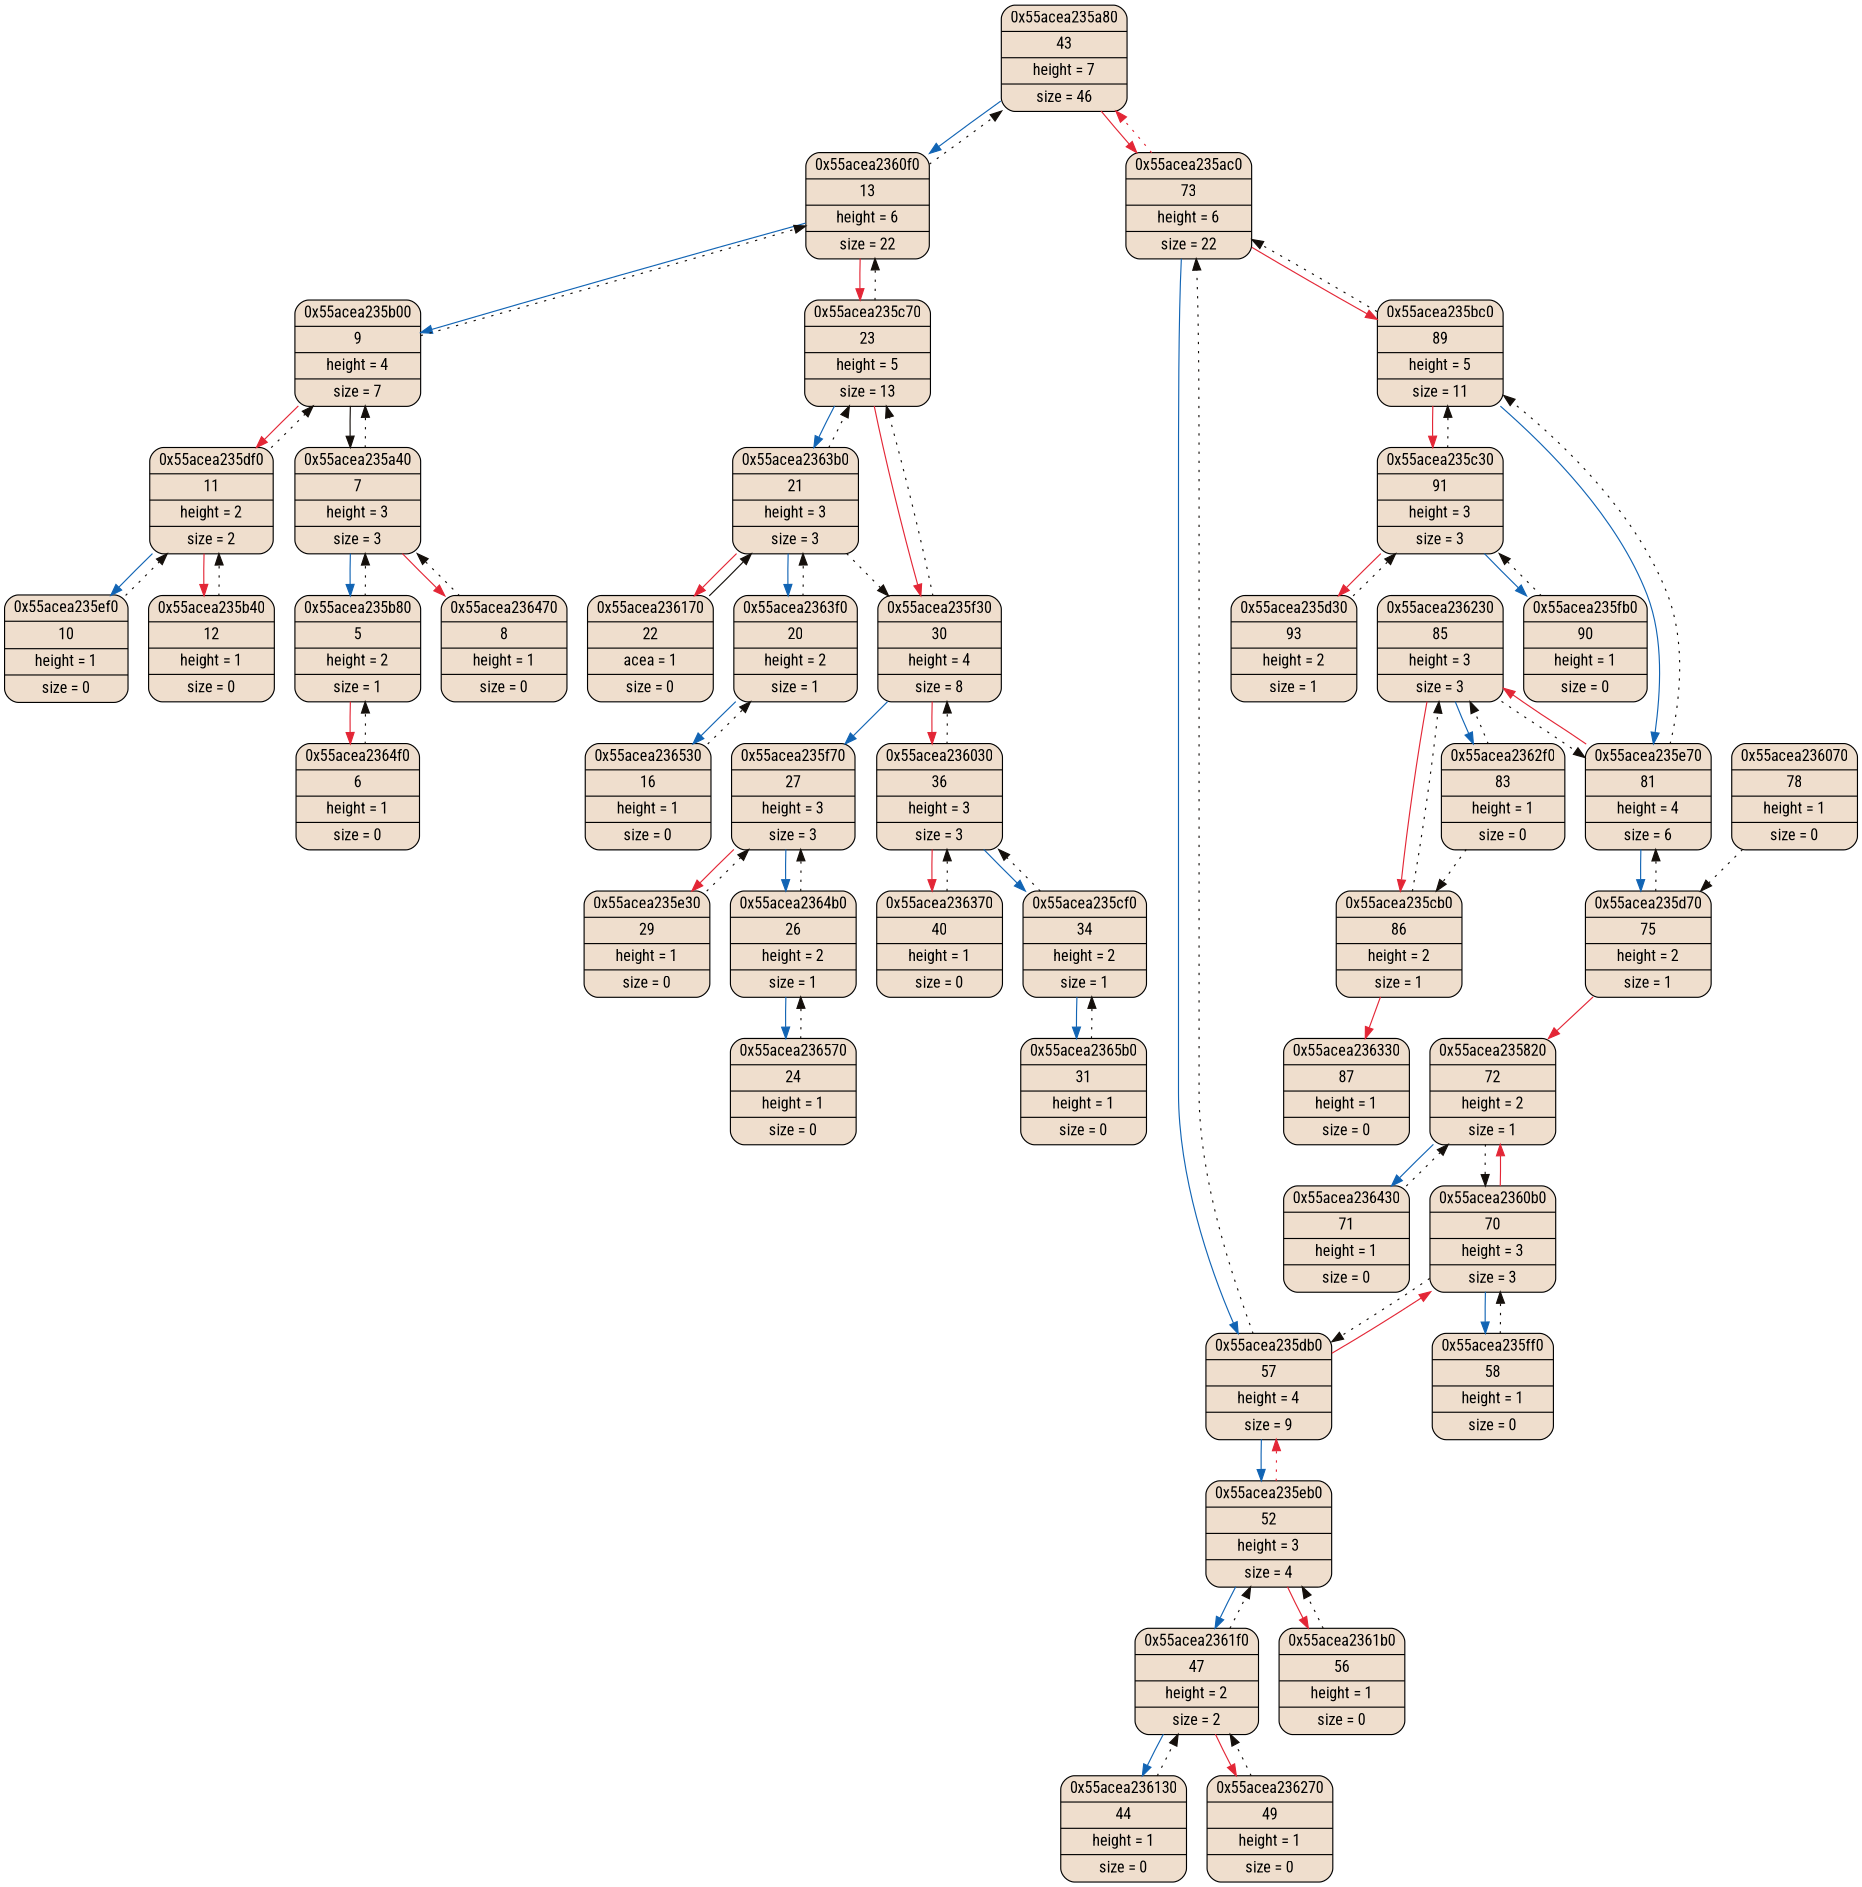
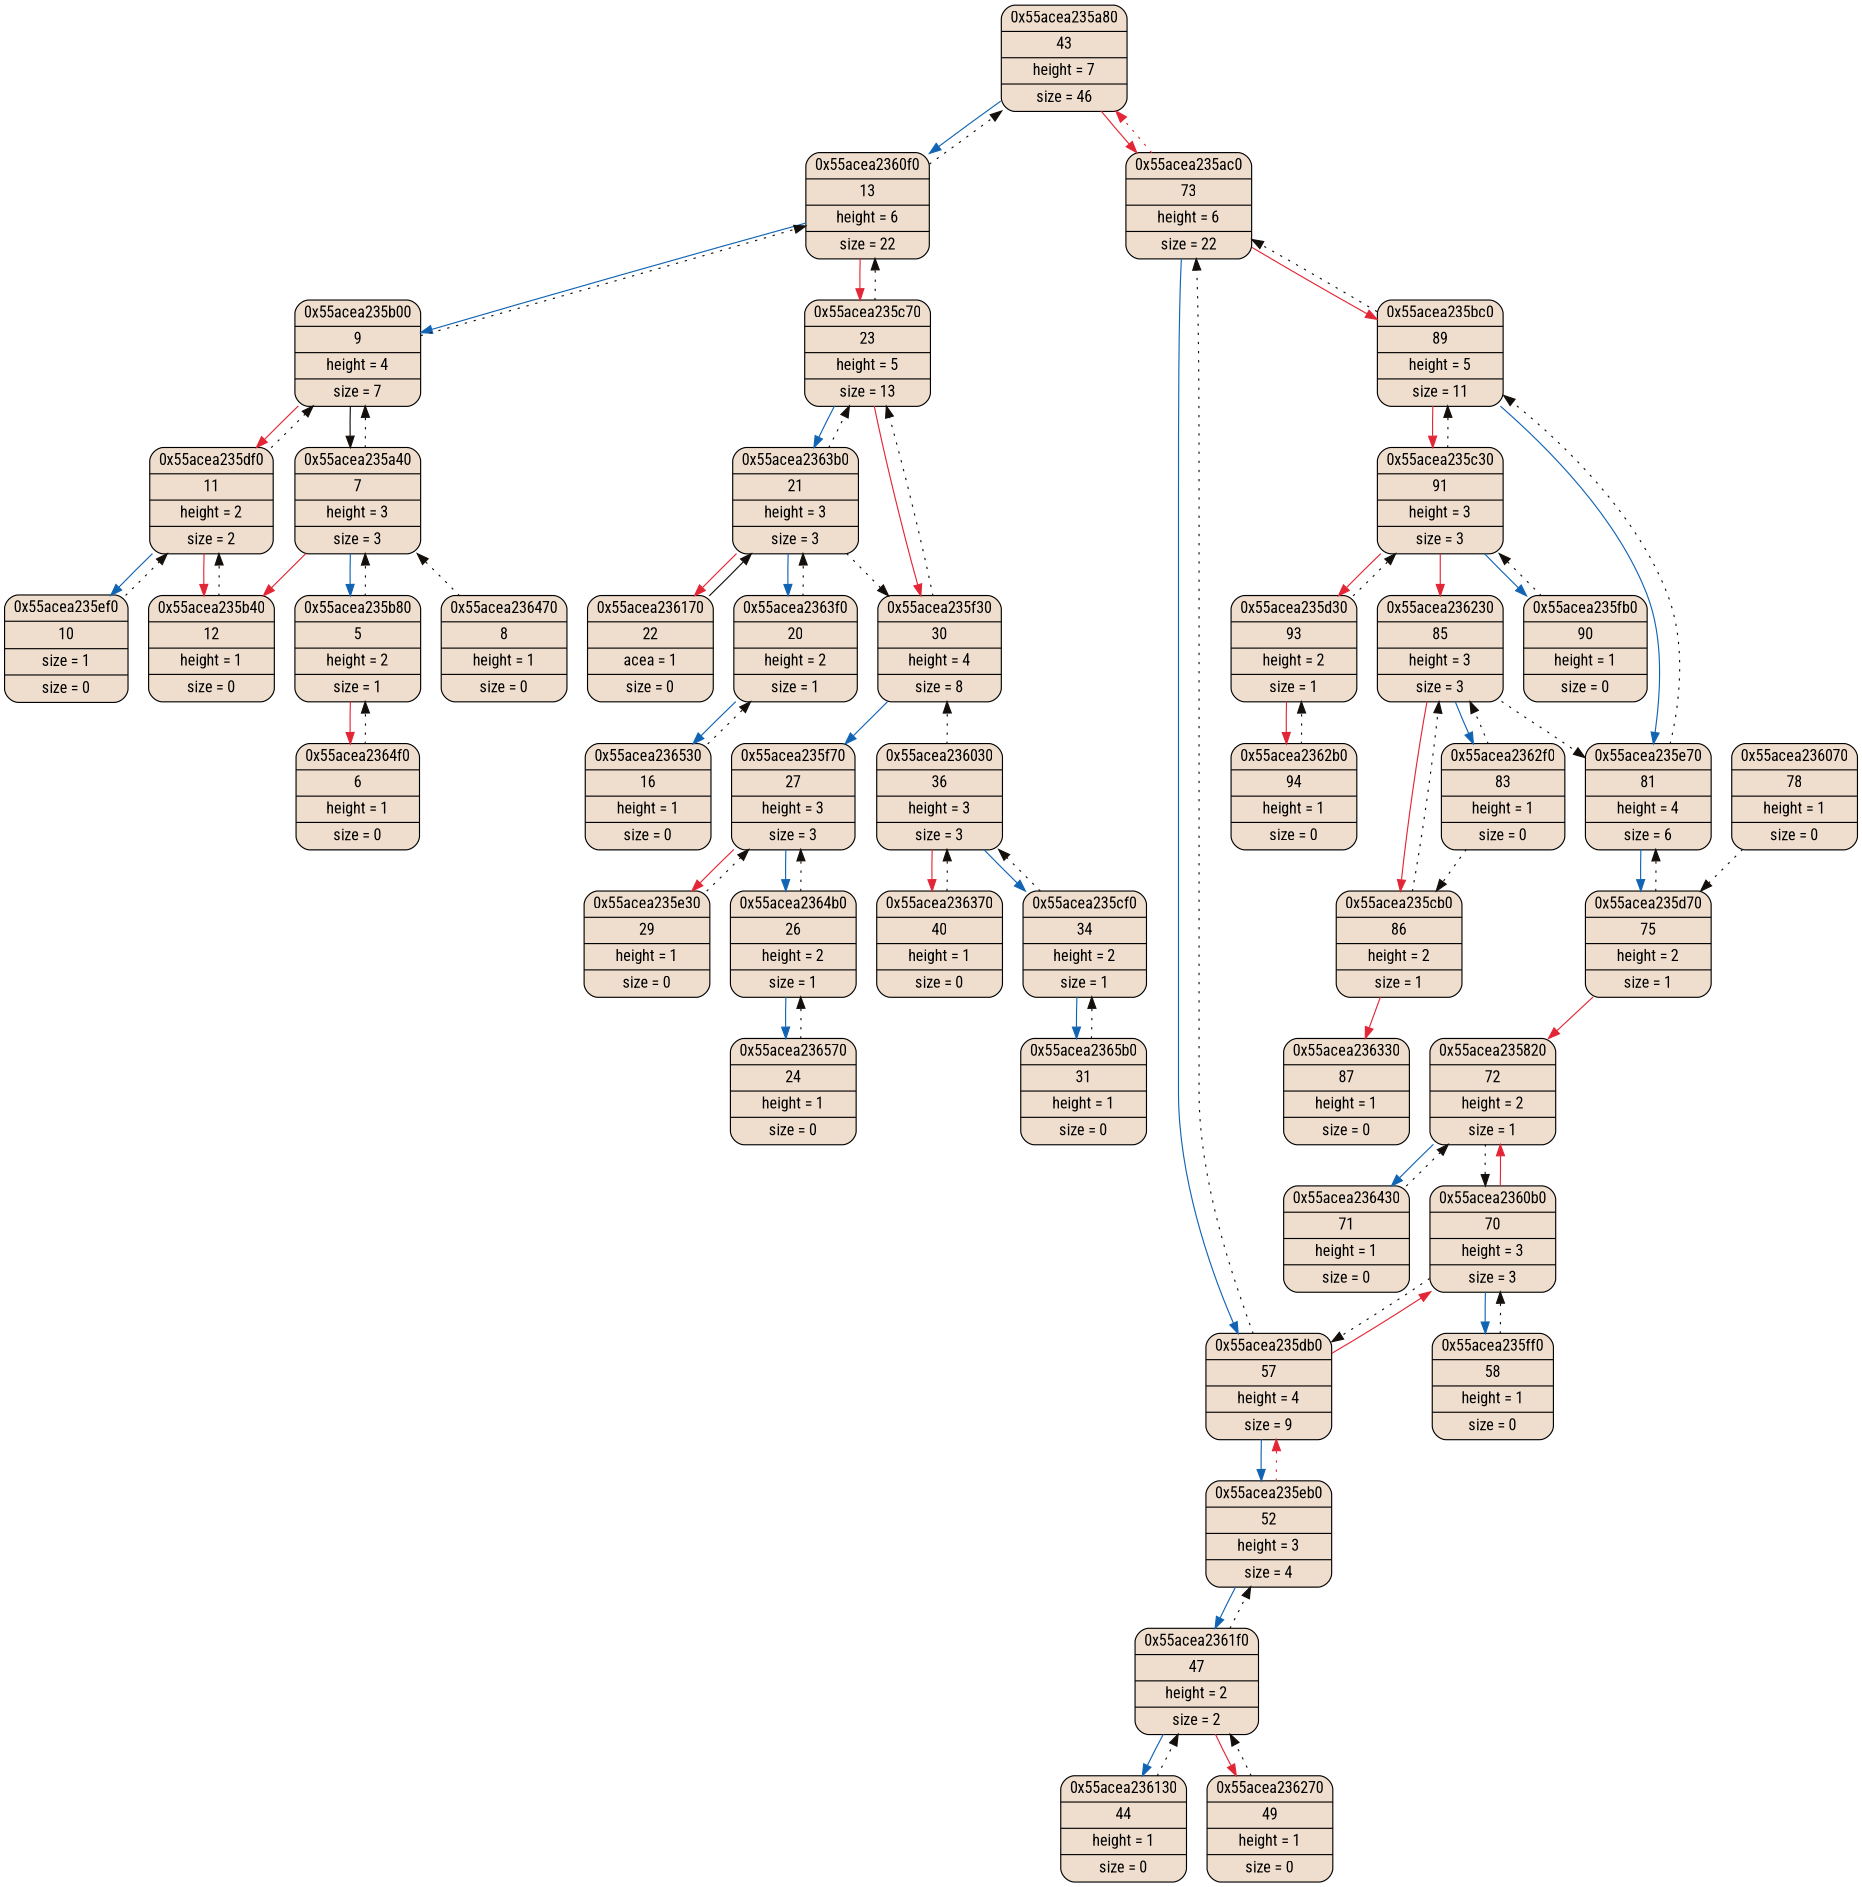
  digraph {
    fontname="Roboto Condensed"
    node [fillcolor="#EFDECD" fontname="Roboto Condensed" shape=Mrecord style=filled]
    edge [color="#140F0B" fontname="Roboto Condensed"]
    n1 [label="{{0x55acea235a80} | {43} | {height = 7} | {size = 46}}"]
    n2 [label="{{0x55acea2360f0} | {13} | {height = 6} | {size = 22}}"]
    n3 [label="{{0x55acea235ac0} | {73} | {height = 6} | {size = 22}}"]
    n4 [label="{{0x55acea235b00} | {9} | {height = 4} | {size = 7}}"]
    n5 [label="{{0x55acea235c70} | {23} | {height = 5} | {size = 13}}"]
    n6 [label="{{0x55acea235db0} | {57} | {height = 4} | {size = 9}}"]
    n7 [label="{{0x55acea235bc0} | {89} | {height = 5} | {size = 11}}"]
    n8 [label="{{0x55acea235a40} | {7} | {height = 3} | {size = 3}}"]
    n9 [label="{{0x55acea235df0} | {11} | {height = 2} | {size = 2}}"]
    n10 [label="{{0x55acea2363b0} | {21} | {height = 3} | {size = 3}}"]
    n11 [label="{{0x55acea235f30} | {30} | {height = 4} | {size = 8}}"]
    n12 [label="{{0x55acea235b80} | {5} | {height = 2} | {size = 1}}"]
    n13 [label="{{0x55acea236470} | {8} | {height = 1} | {size = 0}}"]
-   n14 [label="{{0x55acea235ef0} | {10} | {height = 1} | {size = 0}}"]
+   n14 [label="{{0x55acea235ef0} | {10} | {size = 1} | {size = 0}}"]
    n15 [label="{{0x55acea235b40} | {12} | {height = 1} | {size = 0}}"]
    n16 [label="{{0x55acea2364f0} | {6} | {height = 1} | {size = 0}}"]
    n17 [label="{{0x55acea2363f0} | {20} | {height = 2} | {size = 1}}"]
    n18 [label="{{0x55acea236170} | {22} | {acea = 1} | {size = 0}}"]
    n19 [label="{{0x55acea235f70} | {27} | {height = 3} | {size = 3}}"]
    n20 [label="{{0x55acea236030} | {36} | {height = 3} | {size = 3}}"]
    n21 [label="{{0x55acea236530} | {16} | {height = 1} | {size = 0}}"]
    n22 [label="{{0x55acea2364b0} | {26} | {height = 2} | {size = 1}}"]
    n23 [label="{{0x55acea235e30} | {29} | {height = 1} | {size = 0}}"]
    n24 [label="{{0x55acea235cf0} | {34} | {height = 2} | {size = 1}}"]
    n25 [label="{{0x55acea236370} | {40} | {height = 1} | {size = 0}}"]
    n26 [label="{{0x55acea236570} | {24} | {height = 1} | {size = 0}}"]
    n27 [label="{{0x55acea2365b0} | {31} | {height = 1} | {size = 0}}"]
    n28 [label="{{0x55acea235eb0} | {52} | {height = 3} | {size = 4}}"]
    n29 [label="{{0x55acea2360b0} | {70} | {height = 3} | {size = 3}}"]
    n30 [label="{{0x55acea235e70} | {81} | {height = 4} | {size = 6}}"]
    n31 [label="{{0x55acea235c30} | {91} | {height = 3} | {size = 3}}"]
    n32 [label="{{0x55acea2361f0} | {47} | {height = 2} | {size = 2}}"]
-   n33 [label="{{0x55acea2361b0} | {56} | {height = 1} | {size = 0}}"]
    n34 [label="{{0x55acea235ff0} | {58} | {height = 1} | {size = 0}}"]
    n35 [label="{{0x55acea235820} | {72} | {height = 2} | {size = 1}}"]
    n36 [label="{{0x55acea236130} | {44} | {height = 1} | {size = 0}}"]
    n37 [label="{{0x55acea236270} | {49} | {height = 1} | {size = 0}}"]
    n38 [label="{{0x55acea236430} | {71} | {height = 1} | {size = 0}}"]
    n39 [label="{{0x55acea235d70} | {75} | {height = 2} | {size = 1}}"]
    n40 [label="{{0x55acea236230} | {85} | {height = 3} | {size = 3}}"]
    n41 [label="{{0x55acea235fb0} | {90} | {height = 1} | {size = 0}}"]
    n42 [label="{{0x55acea235d30} | {93} | {height = 2} | {size = 1}}"]
    n43 [label="{{0x55acea2362f0} | {83} | {height = 1} | {size = 0}}"]
    n44 [label="{{0x55acea235cb0} | {86} | {height = 2} | {size = 1}}"]
    n45 [label="{{0x55acea236070} | {78} | {height = 1} | {size = 0}}"]
    n46 [label="{{0x55acea236330} | {87} | {height = 1} | {size = 0}}"]
+   n47 [label="{{0x55acea2362b0} | {94} | {height = 1} | {size = 0}}"]
    n1 -> n2 [color="#1164B4"]
    n1 -> n3 [color="#E32636"]
    n2 -> n1 [style=dotted]
    n2 -> n4 [color="#1164B4"]
    n2 -> n5 [color="#E32636"]
    n3 -> n1 [color="#E32636" style=dotted]
    n3 -> n6 [color="#1164B4"]
    n3 -> n7 [color="#E32636"]
    n4 -> n2 [style=dotted]
    n4 -> n8
    n4 -> n9 [color="#E32636"]
    n5 -> n2 [style=dotted]
    n5 -> n10 [color="#1164B4"]
    n5 -> n11 [color="#E32636"]
    n6 -> n3 [style=dotted]
    n6 -> n28 [color="#1164B4"]
    n6 -> n29 [color="#E32636"]
    n7 -> n3 [style=dotted]
    n7 -> n30 [color="#1164B4"]
    n7 -> n31 [color="#E32636"]
    n8 -> n4 [style=dotted]
    n8 -> n12 [color="#1164B4"]
-   n8 -> n13 [color="#E32636"]
+   n8 -> n15 [color="#E32636"]
    n9 -> n4 [style=dotted]
    n9 -> n14 [color="#1164B4"]
    n9 -> n15 [color="#E32636"]
    n10 -> n5 [style=dotted]
    n10 -> n11 [style=dotted]
    n10 -> n17 [color="#1164B4"]
    n10 -> n18 [color="#E32636"]
    n11 -> n5 [style=dotted]
    n11 -> n19 [color="#1164B4"]
-   n11 -> n20 [color="#E32636"]
    n12 -> n8 [style=dotted]
    n12 -> n16 [color="#E32636"]
    n13 -> n8 [style=dotted]
    n14 -> n9 [style=dotted]
    n15 -> n9 [style=dotted]
    n16 -> n12 [style=dotted]
    n17 -> n10 [style=dotted]
    n17 -> n21 [color="#1164B4"]
    n18 -> n10 [style=solid]
    n19 -> n22 [color="#1164B4"]
    n19 -> n23 [color="#E32636"]
    n20 -> n11 [style=dotted]
    n20 -> n24 [color="#1164B4"]
    n20 -> n25 [color="#E32636"]
    n21 -> n17 [style=dotted]
    n22 -> n19 [style=dotted]
    n22 -> n26 [color="#1164B4"]
    n23 -> n19 [style=dotted]
    n24 -> n20 [style=dotted]
    n24 -> n27 [color="#1164B4"]
    n25 -> n20 [style=dotted]
    n26 -> n22 [style=dotted]
    n27 -> n24 [style=dotted]
    n28 -> n6 [color="#E32636" style=dotted]
    n28 -> n32 [color="#1164B4"]
-   n28 -> n33 [color="#E32636"]
    n29 -> n6 [style=dotted]
    n29 -> n34 [color="#1164B4"]
    n29 -> n35 [color="#E32636"]
    n30 -> n7 [style=dotted]
    n30 -> n39 [color="#1164B4"]
-   n30 -> n40 [color="#E32636"]
+   n31 -> n40 [color="#E32636"]
    n31 -> n7 [style=dotted]
    n31 -> n41 [color="#1164B4"]
    n31 -> n42 [color="#E32636"]
    n32 -> n28 [style=dotted]
    n32 -> n36 [color="#1164B4"]
    n32 -> n37 [color="#E32636"]
-   n33 -> n28 [style=dotted]
    n34 -> n29 [style=dotted]
    n35 -> n29 [style=dotted]
    n35 -> n38 [color="#1164B4"]
    n36 -> n32 [style=dotted]
    n37 -> n32 [style=dotted]
    n38 -> n35 [style=dotted]
    n39 -> n30 [style=dotted]
    n39 -> n35 [color="#E32636"]
    n40 -> n30 [style=dotted]
    n40 -> n43 [color="#1164B4"]
    n40 -> n44 [color="#E32636"]
    n41 -> n31 [style=dotted]
    n42 -> n31 [style=dotted]
+   n42 -> n47 [color="#E32636"]
    n43 -> n40 [style=dotted]
    n43 -> n44 [style=dotted]
    n44 -> n40 [style=dotted]
    n44 -> n46 [color="#E32636"]
    n45 -> n39 [style=dotted]
+   n47 -> n42 [style=dotted]
  }
